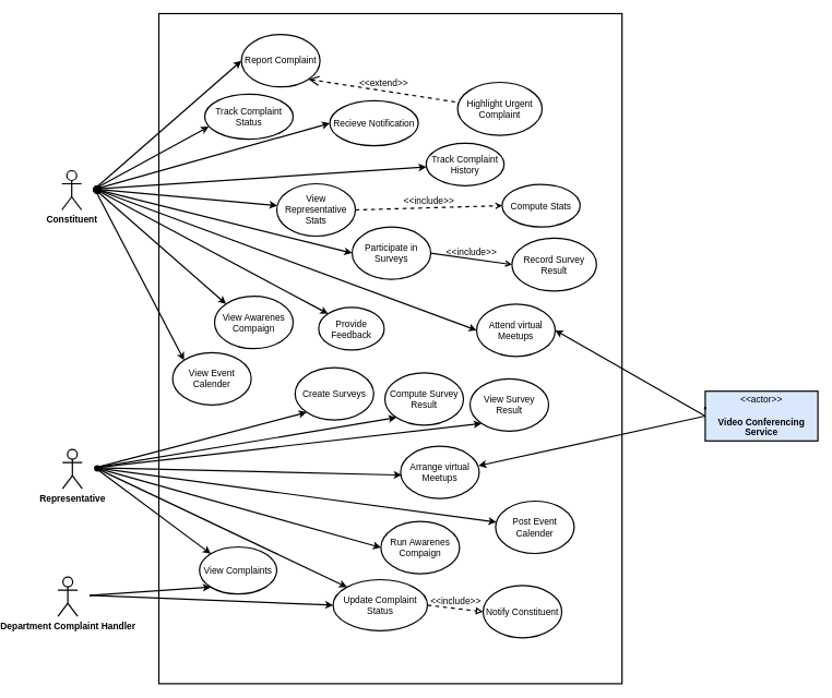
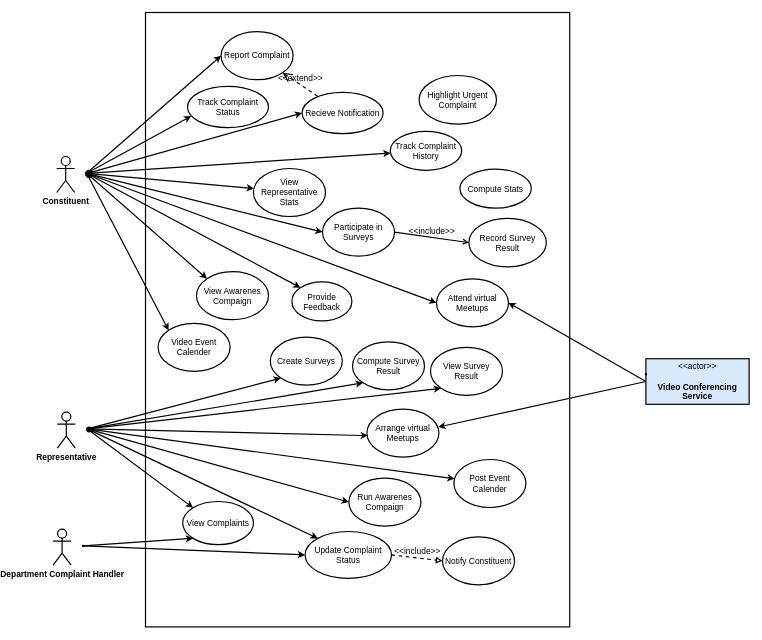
  <mxCell id="0" />
  <mxCell id="1" parent="0" />
  <mxCell id="2" value="" style="rounded=0;whiteSpace=wrap;html=1;fillColor=none;strokeWidth=2;fontSize=14;" parent="1" vertex="1"><mxGeometry x="174" y="20" width="707" height="1024" as="geometry" /></mxCell>
  <mxCell id="3" value="&lt;font&gt;Report Complaint&lt;/font&gt;" style="ellipse;whiteSpace=wrap;html=1;fillColor=none;strokeWidth=2;fontSize=14;" parent="1" vertex="1"><mxGeometry x="300" y="52" width="120" height="80" as="geometry" /></mxCell>
  <mxCell id="4" value="&lt;font&gt;Highlight Urgent Complaint&lt;/font&gt;" style="ellipse;whiteSpace=wrap;html=1;fillColor=none;strokeWidth=2;fontSize=14;" parent="1" vertex="1"><mxGeometry x="630" y="125" width="129" height="81" as="geometry" /></mxCell>
- <mxCell id="5" value="&amp;lt;&amp;lt;extend&amp;gt;&amp;gt;" style="edgeStyle=none;html=1;startArrow=open;endArrow=none;startSize=12;verticalAlign=bottom;dashed=1;labelBackgroundColor=none;rounded=0;fontSize=14;strokeWidth=2;exitX=1;exitY=1;exitDx=0;exitDy=0;" parent="1" source="3" target="4" edge="1"><mxGeometry width="160" relative="1" as="geometry"><mxPoint x="291" y="433" as="sourcePoint" /><mxPoint x="451" y="433" as="targetPoint" /></mxGeometry></mxCell>
+ <mxCell id="5" value="&amp;lt;&amp;lt;extend&amp;gt;&amp;gt;" style="edgeStyle=none;html=1;startArrow=open;endArrow=none;startSize=12;verticalAlign=bottom;dashed=1;labelBackgroundColor=none;rounded=0;fontSize=14;strokeWidth=2;exitX=1;exitY=1;exitDx=0;exitDy=0;" parent="1" source="3" target="57" edge="1"><mxGeometry width="160" relative="1" as="geometry"><mxPoint x="291" y="433" as="sourcePoint" /><mxPoint x="451" y="433" as="targetPoint" /></mxGeometry></mxCell>
  <mxCell id="6" value="&lt;font&gt;Track Complaint History&lt;/font&gt;" style="ellipse;whiteSpace=wrap;html=1;fillColor=none;strokeWidth=2;fontSize=14;" parent="1" vertex="1"><mxGeometry x="582" y="218" width="119" height="65" as="geometry" /></mxCell>
  <mxCell id="7" value="&lt;font&gt;View Representative Stats&lt;/font&gt;" style="ellipse;whiteSpace=wrap;html=1;fillColor=none;strokeWidth=2;fontSize=14;" parent="1" vertex="1"><mxGeometry x="354" y="280" width="120" height="80" as="geometry" /></mxCell>
  <mxCell id="8" value="&lt;font&gt;Participate in Surveys&lt;/font&gt;" style="ellipse;whiteSpace=wrap;html=1;fillColor=none;strokeWidth=2;fontSize=14;" parent="1" vertex="1"><mxGeometry x="469" y="346" width="120" height="80" as="geometry" /></mxCell>
  <mxCell id="9" value="&lt;font&gt;Attend virtual Meetups&lt;/font&gt;" style="ellipse;whiteSpace=wrap;html=1;fillColor=none;strokeWidth=2;fontSize=14;" parent="1" vertex="1"><mxGeometry x="659" y="464" width="120" height="80" as="geometry" /></mxCell>
  <mxCell id="10" value="&lt;font&gt;Provide Feedback&lt;/font&gt;" style="ellipse;whiteSpace=wrap;html=1;fillColor=none;strokeWidth=2;fontSize=14;" parent="1" vertex="1"><mxGeometry x="418" y="469" width="100" height="65" as="geometry" /></mxCell>
  <mxCell id="11" value="" style="endArrow=classic;html=1;rounded=0;strokeWidth=2;exitX=1;exitY=0.5;exitDx=0;exitDy=0;entryX=0;entryY=0.5;entryDx=0;entryDy=0;fontSize=14;" parent="1" target="3" edge="1"><mxGeometry width="50" height="50" relative="1" as="geometry"><mxPoint x="76" y="288" as="sourcePoint" /><mxPoint x="396" y="390" as="targetPoint" /></mxGeometry></mxCell>
  <mxCell id="12" value="" style="endArrow=classic;html=1;rounded=0;strokeWidth=2;exitX=1;exitY=0.5;exitDx=0;exitDy=0;fontSize=14;" parent="1" target="6" edge="1"><mxGeometry width="50" height="50" relative="1" as="geometry"><mxPoint x="76" y="288" as="sourcePoint" /><mxPoint x="329" y="283" as="targetPoint" /></mxGeometry></mxCell>
  <mxCell id="13" value="" style="endArrow=classic;html=1;rounded=0;strokeWidth=2;entryX=0.007;entryY=0.417;entryDx=0;entryDy=0;entryPerimeter=0;exitX=1;exitY=0.5;exitDx=0;exitDy=0;fontSize=14;" parent="1" target="7" edge="1"><mxGeometry width="50" height="50" relative="1" as="geometry"><mxPoint x="76" y="288" as="sourcePoint" /><mxPoint x="263" y="357" as="targetPoint" /></mxGeometry></mxCell>
  <mxCell id="14" value="" style="endArrow=classic;html=1;rounded=0;strokeWidth=2;entryX=0;entryY=0.5;entryDx=0;entryDy=0;exitX=1;exitY=0.5;exitDx=0;exitDy=0;fontSize=14;" parent="1" target="8" edge="1"><mxGeometry width="50" height="50" relative="1" as="geometry"><mxPoint x="76" y="288" as="sourcePoint" /><mxPoint x="471" y="396" as="targetPoint" /></mxGeometry></mxCell>
  <mxCell id="15" value="" style="endArrow=classic;html=1;rounded=0;strokeWidth=2;entryX=0;entryY=0.5;entryDx=0;entryDy=0;exitX=1;exitY=0.5;exitDx=0;exitDy=0;fontSize=14;" parent="1" target="9" edge="1"><mxGeometry width="50" height="50" relative="1" as="geometry"><mxPoint x="76" y="288" as="sourcePoint" /><mxPoint x="360" y="443" as="targetPoint" /></mxGeometry></mxCell>
  <mxCell id="16" value="" style="endArrow=classic;html=1;rounded=0;strokeWidth=2;exitX=1;exitY=0.5;exitDx=0;exitDy=0;entryX=0;entryY=0;entryDx=0;entryDy=0;fontSize=14;" parent="1" target="10" edge="1"><mxGeometry width="50" height="50" relative="1" as="geometry"><mxPoint x="76" y="288" as="sourcePoint" /><mxPoint x="445" y="509" as="targetPoint" /></mxGeometry></mxCell>
  <mxCell id="17" value="&lt;font&gt;Create Surveys&lt;/font&gt;" style="ellipse;whiteSpace=wrap;html=1;fillColor=none;strokeWidth=2;fontSize=14;" parent="1" vertex="1"><mxGeometry x="382" y="561" width="120" height="80" as="geometry" /></mxCell>
  <mxCell id="18" value="" style="group;strokeWidth=2;fontSize=14;" parent="1" vertex="1" connectable="0"><mxGeometry x="26" y="260" width="62" height="60" as="geometry" /></mxCell>
  <mxCell id="19" value="&lt;b&gt;Constituent&lt;/b&gt;" style="shape=umlActor;verticalLabelPosition=bottom;verticalAlign=top;html=1;outlineConnect=0;container=0;strokeWidth=2;fontSize=14;" parent="18" vertex="1"><mxGeometry width="30" height="60" as="geometry" /></mxCell>
  <mxCell id="20" value="" style="ellipse;whiteSpace=wrap;html=1;aspect=fixed;fillColor=#000000;strokeWidth=2;fontSize=14;" parent="18" vertex="1"><mxGeometry x="48" y="23" width="12" height="12" as="geometry" /></mxCell>
  <mxCell id="21" value="" style="group;fillColor=none;fillStyle=solid;strokeWidth=2;fontSize=14;" parent="1" vertex="1" connectable="0"><mxGeometry x="27" y="686" width="50" height="60" as="geometry" /></mxCell>
  <mxCell id="22" value="&lt;b&gt;Representative&lt;/b&gt;" style="shape=umlActor;verticalLabelPosition=bottom;verticalAlign=top;html=1;outlineConnect=0;container=0;strokeWidth=2;fontSize=14;" parent="21" vertex="1"><mxGeometry width="30" height="60" as="geometry" /></mxCell>
  <mxCell id="23" value="" style="endArrow=classic;html=1;rounded=0;strokeWidth=2;exitX=1;exitY=0.5;exitDx=0;exitDy=0;entryX=0;entryY=1;entryDx=0;entryDy=0;fontSize=14;" parent="1" target="17" edge="1"><mxGeometry width="50" height="50" relative="1" as="geometry"><mxPoint x="77" y="714" as="sourcePoint" /><mxPoint x="344" y="859" as="targetPoint" /></mxGeometry></mxCell>
  <mxCell id="24" value="&lt;font&gt;Compute Survey Result&lt;/font&gt;" style="ellipse;whiteSpace=wrap;html=1;fillColor=none;strokeWidth=2;fontSize=14;" parent="1" vertex="1"><mxGeometry x="519" y="569" width="120" height="80" as="geometry" /></mxCell>
  <mxCell id="25" value="&lt;font&gt;Arrange virtual Meetups&lt;/font&gt;" style="ellipse;whiteSpace=wrap;html=1;fillColor=none;strokeWidth=2;fontSize=14;" parent="1" vertex="1"><mxGeometry x="543" y="681" width="120" height="80" as="geometry" /></mxCell>
  <mxCell id="26" value="" style="endArrow=classic;html=1;rounded=0;strokeWidth=2;exitX=1;exitY=0.5;exitDx=0;exitDy=0;entryX=0.013;entryY=0.552;entryDx=0;entryDy=0;entryPerimeter=0;fontSize=14;" parent="1" target="25" edge="1"><mxGeometry width="50" height="50" relative="1" as="geometry"><mxPoint x="77" y="714" as="sourcePoint" /><mxPoint x="263" y="783" as="targetPoint" /></mxGeometry></mxCell>
  <mxCell id="27" value="&lt;font&gt;Post Event Calender&lt;/font&gt;" style="ellipse;whiteSpace=wrap;html=1;fillColor=none;strokeWidth=2;fontSize=14;" parent="1" vertex="1"><mxGeometry x="688" y="765" width="120" height="80" as="geometry" /></mxCell>
  <mxCell id="28" value="&lt;font&gt;Run Awarenes Compaign&lt;/font&gt;" style="ellipse;whiteSpace=wrap;html=1;fillColor=none;strokeWidth=2;fontSize=14;" parent="1" vertex="1"><mxGeometry x="513" y="796" width="120" height="80" as="geometry" /></mxCell>
  <mxCell id="29" value="" style="endArrow=classic;html=1;rounded=0;strokeWidth=2;exitX=1;exitY=0.5;exitDx=0;exitDy=0;fontSize=14;" parent="1" target="27" edge="1"><mxGeometry width="50" height="50" relative="1" as="geometry"><mxPoint x="77" y="714" as="sourcePoint" /><mxPoint x="356" y="847" as="targetPoint" /></mxGeometry></mxCell>
  <mxCell id="30" value="" style="endArrow=classic;html=1;rounded=0;strokeWidth=2;exitX=1;exitY=0.5;exitDx=0;exitDy=0;entryX=0;entryY=0.5;entryDx=0;entryDy=0;fontSize=14;" parent="1" target="28" edge="1"><mxGeometry width="50" height="50" relative="1" as="geometry"><mxPoint x="77" y="714" as="sourcePoint" /><mxPoint x="366" y="861" as="targetPoint" /></mxGeometry></mxCell>
  <mxCell id="31" value="&lt;span&gt;View Complaints&lt;/span&gt;" style="ellipse;whiteSpace=wrap;html=1;fillColor=none;strokeWidth=2;fontSize=14;" parent="1" vertex="1"><mxGeometry x="236" y="835" width="118" height="72" as="geometry" /></mxCell>
  <mxCell id="32" value="&lt;font&gt;Notify Constituent&lt;/font&gt;" style="ellipse;whiteSpace=wrap;html=1;fillColor=none;strokeWidth=2;fontSize=14;" parent="1" vertex="1"><mxGeometry x="669" y="894" width="120" height="80" as="geometry" /></mxCell>
  <mxCell id="33" value="&amp;lt;&amp;lt;actor&amp;gt;&amp;gt;&lt;br&gt;&lt;br&gt;&lt;b&gt;Video Conferencing Service&lt;/b&gt;" style="html=1;align=center;verticalAlign=middle;dashed=0;whiteSpace=wrap;strokeWidth=2;fontSize=14;fillColor=#dae8fc;" parent="1" vertex="1"><mxGeometry x="1008" y="597" width="172" height="76" as="geometry" /></mxCell>
  <mxCell id="34" value="" style="endArrow=classic;html=1;rounded=0;strokeWidth=2;exitX=0;exitY=0.5;exitDx=0;exitDy=0;entryX=0.992;entryY=0.375;entryDx=0;entryDy=0;entryPerimeter=0;fontSize=14;" parent="1" source="33" target="25" edge="1"><mxGeometry width="50" height="50" relative="1" as="geometry"><mxPoint x="726" y="558" as="sourcePoint" /><mxPoint x="934" y="679" as="targetPoint" /></mxGeometry></mxCell>
  <mxCell id="35" value="" style="endArrow=classic;html=1;rounded=0;strokeWidth=2;exitX=1;exitY=0.5;exitDx=0;exitDy=0;entryX=0;entryY=0;entryDx=0;entryDy=0;fontSize=14;" parent="1" target="31" edge="1"><mxGeometry width="50" height="50" relative="1" as="geometry"><mxPoint x="77" y="714" as="sourcePoint" /><mxPoint x="443" y="1088" as="targetPoint" /></mxGeometry></mxCell>
  <mxCell id="36" value="&lt;font&gt;Track Complaint Status&lt;/font&gt;" style="ellipse;whiteSpace=wrap;html=1;fillColor=none;strokeWidth=2;fontSize=14;" parent="1" vertex="1"><mxGeometry x="244" y="143" width="135" height="69" as="geometry" /></mxCell>
  <mxCell id="37" value="" style="endArrow=classic;html=1;rounded=0;strokeWidth=2;exitX=1;exitY=0.5;exitDx=0;exitDy=0;entryX=0.046;entryY=0.719;entryDx=0;entryDy=0;entryPerimeter=0;fontSize=14;" parent="1" target="36" edge="1"><mxGeometry width="50" height="50" relative="1" as="geometry"><mxPoint x="76" y="288" as="sourcePoint" /><mxPoint x="282" y="162" as="targetPoint" /></mxGeometry></mxCell>
- <mxCell id="38" value="&lt;font&gt;&amp;lt;&amp;lt;include&amp;gt;&amp;gt;&lt;/font&gt;" style="html=1;verticalAlign=bottom;labelBackgroundColor=none;endArrow=open;endFill=0;dashed=1;rounded=0;fontSize=14;strokeWidth=2;exitX=1;exitY=0.5;exitDx=0;exitDy=0;entryX=0;entryY=0.5;entryDx=0;entryDy=0;" parent="1" source="7" target="39" edge="1"><mxGeometry width="160" relative="1" as="geometry"><mxPoint x="454" y="304" as="sourcePoint" /><mxPoint x="533" y="313" as="targetPoint" /></mxGeometry></mxCell>
  <mxCell id="39" value="&lt;font&gt;Compute Stats&lt;/font&gt;" style="ellipse;whiteSpace=wrap;html=1;fillColor=none;strokeWidth=2;fontSize=14;" parent="1" vertex="1"><mxGeometry x="698" y="281" width="119" height="65" as="geometry" /></mxCell>
  <mxCell id="40" value="&lt;font&gt;View Awarenes Compaign&lt;/font&gt;" style="ellipse;whiteSpace=wrap;html=1;fillColor=none;strokeWidth=2;fontSize=14;" parent="1" vertex="1"><mxGeometry x="259" y="452" width="120" height="80" as="geometry" /></mxCell>
  <mxCell id="41" value="" style="endArrow=classic;html=1;rounded=0;strokeWidth=2;exitX=1;exitY=0.5;exitDx=0;exitDy=0;entryX=0;entryY=0;entryDx=0;entryDy=0;fontSize=14;" parent="1" target="40" edge="1"><mxGeometry width="50" height="50" relative="1" as="geometry"><mxPoint x="76" y="288" as="sourcePoint" /><mxPoint x="435" y="472" as="targetPoint" /></mxGeometry></mxCell>
- <mxCell id="42" value="&lt;font&gt;View Event Calender&lt;/font&gt;" style="ellipse;whiteSpace=wrap;html=1;fillColor=none;strokeWidth=2;fontSize=14;" parent="1" vertex="1"><mxGeometry x="195" y="538" width="120" height="80" as="geometry" /></mxCell>
+ <mxCell id="42" value="&lt;font&gt;Video Event Calender&lt;/font&gt;" style="ellipse;whiteSpace=wrap;html=1;fillColor=none;strokeWidth=2;fontSize=14;" parent="1" vertex="1"><mxGeometry x="195" y="538" width="120" height="80" as="geometry" /></mxCell>
  <mxCell id="43" value="" style="endArrow=classic;html=1;rounded=0;strokeWidth=2;exitX=1;exitY=0.5;exitDx=0;exitDy=0;entryX=0;entryY=0;entryDx=0;entryDy=0;fontSize=14;" parent="1" target="42" edge="1"><mxGeometry width="50" height="50" relative="1" as="geometry"><mxPoint x="76" y="288" as="sourcePoint" /><mxPoint x="263" y="623" as="targetPoint" /></mxGeometry></mxCell>
  <mxCell id="44" value="" style="endArrow=classic;html=1;rounded=0;strokeWidth=2;exitX=1;exitY=0.5;exitDx=0;exitDy=0;entryX=0;entryY=1;entryDx=0;entryDy=0;fontSize=14;" parent="1" target="24" edge="1"><mxGeometry width="50" height="50" relative="1" as="geometry"><mxPoint x="77" y="714" as="sourcePoint" /><mxPoint x="501" y="592" as="targetPoint" /></mxGeometry></mxCell>
  <mxCell id="45" value="&lt;font&gt;View Survey Result&lt;/font&gt;" style="ellipse;whiteSpace=wrap;html=1;fillColor=none;strokeWidth=2;fontSize=14;" parent="1" vertex="1"><mxGeometry x="649" y="578" width="120" height="80" as="geometry" /></mxCell>
  <mxCell id="46" value="" style="endArrow=classic;html=1;rounded=0;strokeWidth=2;exitX=1;exitY=0.5;exitDx=0;exitDy=0;entryX=0;entryY=1;entryDx=0;entryDy=0;fontSize=14;" parent="1" target="45" edge="1"><mxGeometry width="50" height="50" relative="1" as="geometry"><mxPoint x="77" y="714" as="sourcePoint" /><mxPoint x="420" y="631" as="targetPoint" /></mxGeometry></mxCell>
  <mxCell id="47" value="" style="group;fillColor=none;fillStyle=solid;strokeWidth=2;fontSize=14;" parent="1" vertex="1" connectable="0"><mxGeometry x="20" y="881" width="50" height="60" as="geometry" /></mxCell>
  <mxCell id="48" value="&lt;b&gt;Department Complaint Handler&lt;/b&gt;" style="shape=umlActor;verticalLabelPosition=bottom;verticalAlign=top;html=1;outlineConnect=0;container=0;strokeWidth=2;fontSize=14;" parent="47" vertex="1"><mxGeometry width="30" height="60" as="geometry" /></mxCell>
  <mxCell id="49" value="&lt;span&gt;Update Complaint Status&lt;/span&gt;" style="ellipse;whiteSpace=wrap;html=1;fillColor=none;strokeWidth=2;fontSize=14;" parent="1" vertex="1"><mxGeometry x="440" y="885" width="144" height="78" as="geometry" /></mxCell>
  <mxCell id="50" value="" style="endArrow=classic;html=1;rounded=0;strokeWidth=2;exitX=1;exitY=0.5;exitDx=0;exitDy=0;entryX=0;entryY=1;entryDx=0;entryDy=0;fontSize=14;" parent="1" target="31" edge="1"><mxGeometry width="50" height="50" relative="1" as="geometry"><mxPoint x="70" y="909" as="sourcePoint" /><mxPoint x="273" y="887" as="targetPoint" /></mxGeometry></mxCell>
  <mxCell id="51" value="" style="endArrow=classic;html=1;rounded=0;strokeWidth=2;exitX=1;exitY=0.5;exitDx=0;exitDy=0;entryX=0;entryY=0.5;entryDx=0;entryDy=0;fontSize=14;" parent="1" target="49" edge="1"><mxGeometry width="50" height="50" relative="1" as="geometry"><mxPoint x="70" y="909" as="sourcePoint" /><mxPoint x="437" y="869" as="targetPoint" /></mxGeometry></mxCell>
  <mxCell id="52" style="edgeStyle=orthogonalEdgeStyle;rounded=0;orthogonalLoop=1;jettySize=auto;html=1;exitX=0.5;exitY=1;exitDx=0;exitDy=0;strokeWidth=2;fontSize=14;" parent="1" source="32" target="32" edge="1"><mxGeometry relative="1" as="geometry" /></mxCell>
  <mxCell id="53" value="&lt;font&gt;&amp;lt;&amp;lt;include&amp;gt;&amp;gt;&lt;/font&gt;" style="html=1;verticalAlign=bottom;labelBackgroundColor=none;endArrow=block;endFill=0;dashed=1;rounded=0;fontSize=14;strokeWidth=2;exitX=1;exitY=0.5;exitDx=0;exitDy=0;entryX=0;entryY=0.5;entryDx=0;entryDy=0;" parent="1" source="49" target="32" edge="1"><mxGeometry width="160" relative="1" as="geometry"><mxPoint x="524" y="970" as="sourcePoint" /><mxPoint x="651" y="960" as="targetPoint" /></mxGeometry></mxCell>
  <mxCell id="54" value="&lt;font&gt;Record Survey Result&lt;/font&gt;" style="ellipse;whiteSpace=wrap;html=1;fillColor=none;strokeWidth=2;fontSize=14;" parent="1" vertex="1"><mxGeometry x="713" y="363" width="129" height="81" as="geometry" /></mxCell>
  <mxCell id="55" value="&lt;font&gt;&amp;lt;&amp;lt;include&amp;gt;&amp;gt;&lt;/font&gt;" style="html=1;verticalAlign=bottom;labelBackgroundColor=none;endArrow=open;endFill=0;dashed=0;rounded=0;fontSize=14;strokeWidth=2;exitX=1;exitY=0.5;exitDx=0;exitDy=0;entryX=0;entryY=0.5;entryDx=0;entryDy=0;" parent="1" source="8" target="54" edge="1"><mxGeometry width="160" relative="1" as="geometry"><mxPoint x="384" y="134" as="sourcePoint" /><mxPoint x="546" y="121" as="targetPoint" /></mxGeometry></mxCell>
  <mxCell id="56" value="" style="endArrow=classic;html=1;rounded=0;strokeWidth=2;exitX=0;exitY=0.5;exitDx=0;exitDy=0;entryX=1;entryY=0.5;entryDx=0;entryDy=0;fontSize=14;" parent="1" source="33" target="9" edge="1"><mxGeometry width="50" height="50" relative="1" as="geometry"><mxPoint x="1012" y="654" as="sourcePoint" /><mxPoint x="651" y="701" as="targetPoint" /></mxGeometry></mxCell>
  <mxCell id="57" value="&lt;font&gt;Recieve Notification&lt;/font&gt;" style="ellipse;whiteSpace=wrap;html=1;fillColor=none;strokeWidth=2;fontSize=14;" parent="1" vertex="1"><mxGeometry x="435" y="153" width="135" height="69" as="geometry" /></mxCell>
  <mxCell id="58" value="" style="endArrow=classic;html=1;rounded=0;strokeWidth=2;entryX=0;entryY=0.5;entryDx=0;entryDy=0;fontSize=14;" parent="1" target="57" edge="1"><mxGeometry width="50" height="50" relative="1" as="geometry"><mxPoint x="77" y="288" as="sourcePoint" /><mxPoint x="260" y="203" as="targetPoint" /></mxGeometry></mxCell>
  <mxCell id="59" value="" style="endArrow=classic;html=1;rounded=0;strokeWidth=2;entryX=0;entryY=0;entryDx=0;entryDy=0;fontSize=14;" parent="1" target="49" edge="1"><mxGeometry width="50" height="50" relative="1" as="geometry"><mxPoint x="77" y="714" as="sourcePoint" /><mxPoint x="251" y="860" as="targetPoint" /></mxGeometry></mxCell>
  <mxCell id="60" value="" style="ellipse;whiteSpace=wrap;html=1;aspect=fixed;fillColor=#000000;strokeWidth=2;fontSize=14;" parent="1" vertex="1"><mxGeometry x="76" y="711" width="8" height="8" as="geometry" /></mxCell>
  <mxCell id="61" value="" style="ellipse;whiteSpace=wrap;html=1;aspect=fixed;fillColor=#000000;strokeWidth=2;fontSize=14;" parent="1" vertex="1"><mxGeometry x="69" y="908" width="2" height="2" as="geometry" /></mxCell>
  <mxCell id="62" value="" style="ellipse;whiteSpace=wrap;html=1;aspect=fixed;fillColor=#000000;strokeWidth=2;fontSize=14;" parent="1" vertex="1"><mxGeometry x="1007" y="622" width="2" height="2" as="geometry" /></mxCell>
